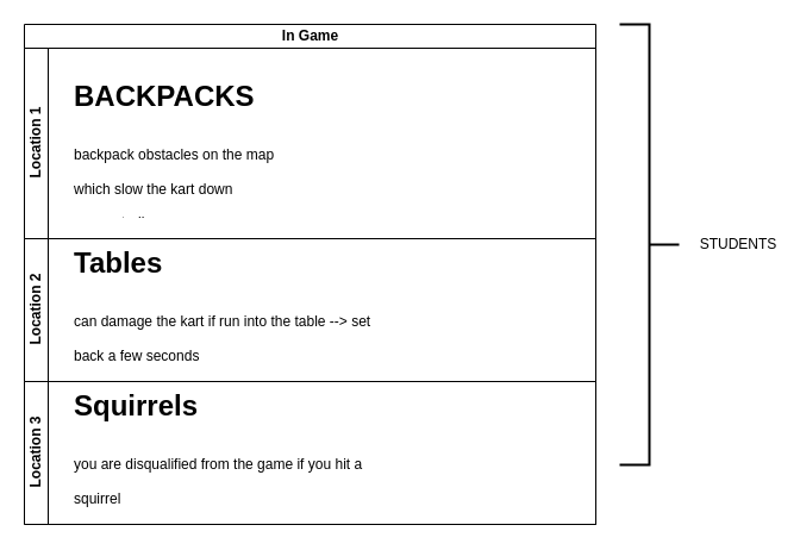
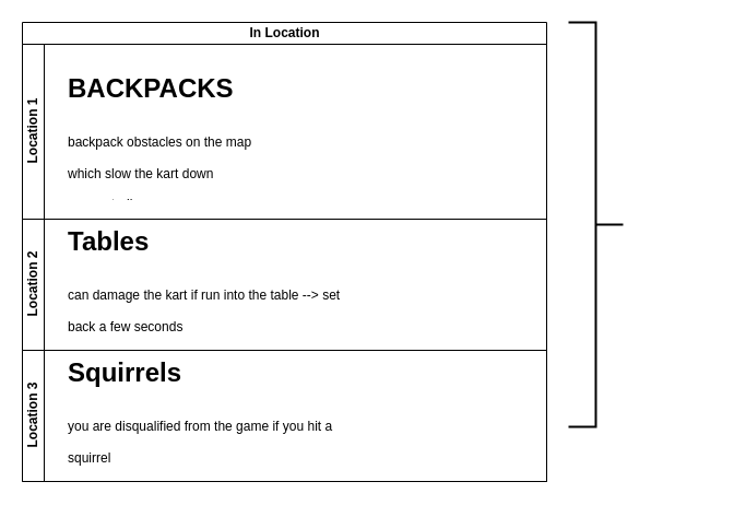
  <mxCell id="0" />
  <mxCell id="1" parent="0" />
- <mxCell id="2" value="In Game" style="swimlane;childLayout=stackLayout;resizeParent=1;resizeParentMax=0;horizontal=1;startSize=20;horizontalStack=0;html=1;" vertex="1" parent="1"><mxGeometry x="20" y="20" width="480" height="420" as="geometry" /></mxCell>
+ <mxCell id="2" value="In Location" style="swimlane;childLayout=stackLayout;resizeParent=1;resizeParentMax=0;horizontal=1;startSize=20;horizontalStack=0;html=1;" vertex="1" parent="1"><mxGeometry x="20" y="20" width="480" height="420" as="geometry" /></mxCell>
  <mxCell id="3" value="Location 1" style="swimlane;startSize=20;horizontal=0;html=1;" vertex="1" parent="2"><mxGeometry y="20" width="480" height="160" as="geometry" /></mxCell>
  <mxCell id="4" value="&lt;h1 style=&quot;margin-top: 0px;&quot;&gt;&lt;span style=&quot;background-color: transparent; color: light-dark(rgb(0, 0, 0), rgb(255, 255, 255));&quot;&gt;BACKPACKS&lt;/span&gt;&lt;/h1&gt;&lt;h1 style=&quot;margin-top: 0px;&quot;&gt;&lt;span style=&quot;font-size: 12px; font-weight: 400;&quot;&gt;backpack obstacles on the map which slow the kart down momentarily&lt;/span&gt;&lt;/h1&gt;" style="text;html=1;whiteSpace=wrap;overflow=hidden;rounded=0;" vertex="1" parent="3"><mxGeometry x="40" y="20" width="180" height="120" as="geometry" /></mxCell>
  <mxCell id="5" value="Location 2" style="swimlane;startSize=20;horizontal=0;html=1;" vertex="1" parent="2"><mxGeometry y="180" width="480" height="120" as="geometry" /></mxCell>
  <mxCell id="6" value="&lt;h1 style=&quot;margin-top: 0px;&quot;&gt;&lt;span style=&quot;background-color: transparent; color: light-dark(rgb(0, 0, 0), rgb(255, 255, 255));&quot;&gt;Tables&lt;/span&gt;&lt;/h1&gt;&lt;h1 style=&quot;margin-top: 0px;&quot;&gt;&lt;span style=&quot;font-size: 12px; font-weight: 400; background-color: transparent; color: light-dark(rgb(0, 0, 0), rgb(255, 255, 255));&quot;&gt;can damage the kart if run into the table --&amp;gt; set back a few seconds&lt;/span&gt;&lt;/h1&gt;" style="text;html=1;whiteSpace=wrap;overflow=hidden;rounded=0;" vertex="1" parent="5"><mxGeometry x="40" width="260" height="120" as="geometry" /></mxCell>
  <mxCell id="7" value="Location 3" style="swimlane;startSize=20;horizontal=0;html=1;" vertex="1" parent="2"><mxGeometry y="300" width="480" height="120" as="geometry" /></mxCell>
  <mxCell id="8" value="&lt;h1 style=&quot;margin-top: 0px;&quot;&gt;&lt;span style=&quot;background-color: transparent; color: light-dark(rgb(0, 0, 0), rgb(255, 255, 255));&quot;&gt;Squirrels&lt;/span&gt;&lt;/h1&gt;&lt;h1 style=&quot;margin-top: 0px;&quot;&gt;&lt;span style=&quot;background-color: transparent; color: light-dark(rgb(0, 0, 0), rgb(255, 255, 255)); font-size: 12px; font-weight: 400;&quot;&gt;you are disqualified from the game if you hit a squirrel&lt;/span&gt;&lt;/h1&gt;" style="text;html=1;whiteSpace=wrap;overflow=hidden;rounded=0;" vertex="1" parent="7"><mxGeometry x="40" width="260" height="120" as="geometry" /></mxCell>
  <mxCell id="9" value="" style="strokeWidth=2;html=1;shape=mxgraph.flowchart.annotation_2;align=left;labelPosition=right;pointerEvents=1;rotation=-180;" vertex="1" parent="1"><mxGeometry x="520" y="20" width="50" height="370" as="geometry" /></mxCell>
- <mxCell id="10" value="STUDENTS" style="text;html=1;align=center;verticalAlign=middle;whiteSpace=wrap;rounded=0;" vertex="1" parent="1"><mxGeometry x="590" y="190" width="60" height="30" as="geometry" /></mxCell>
